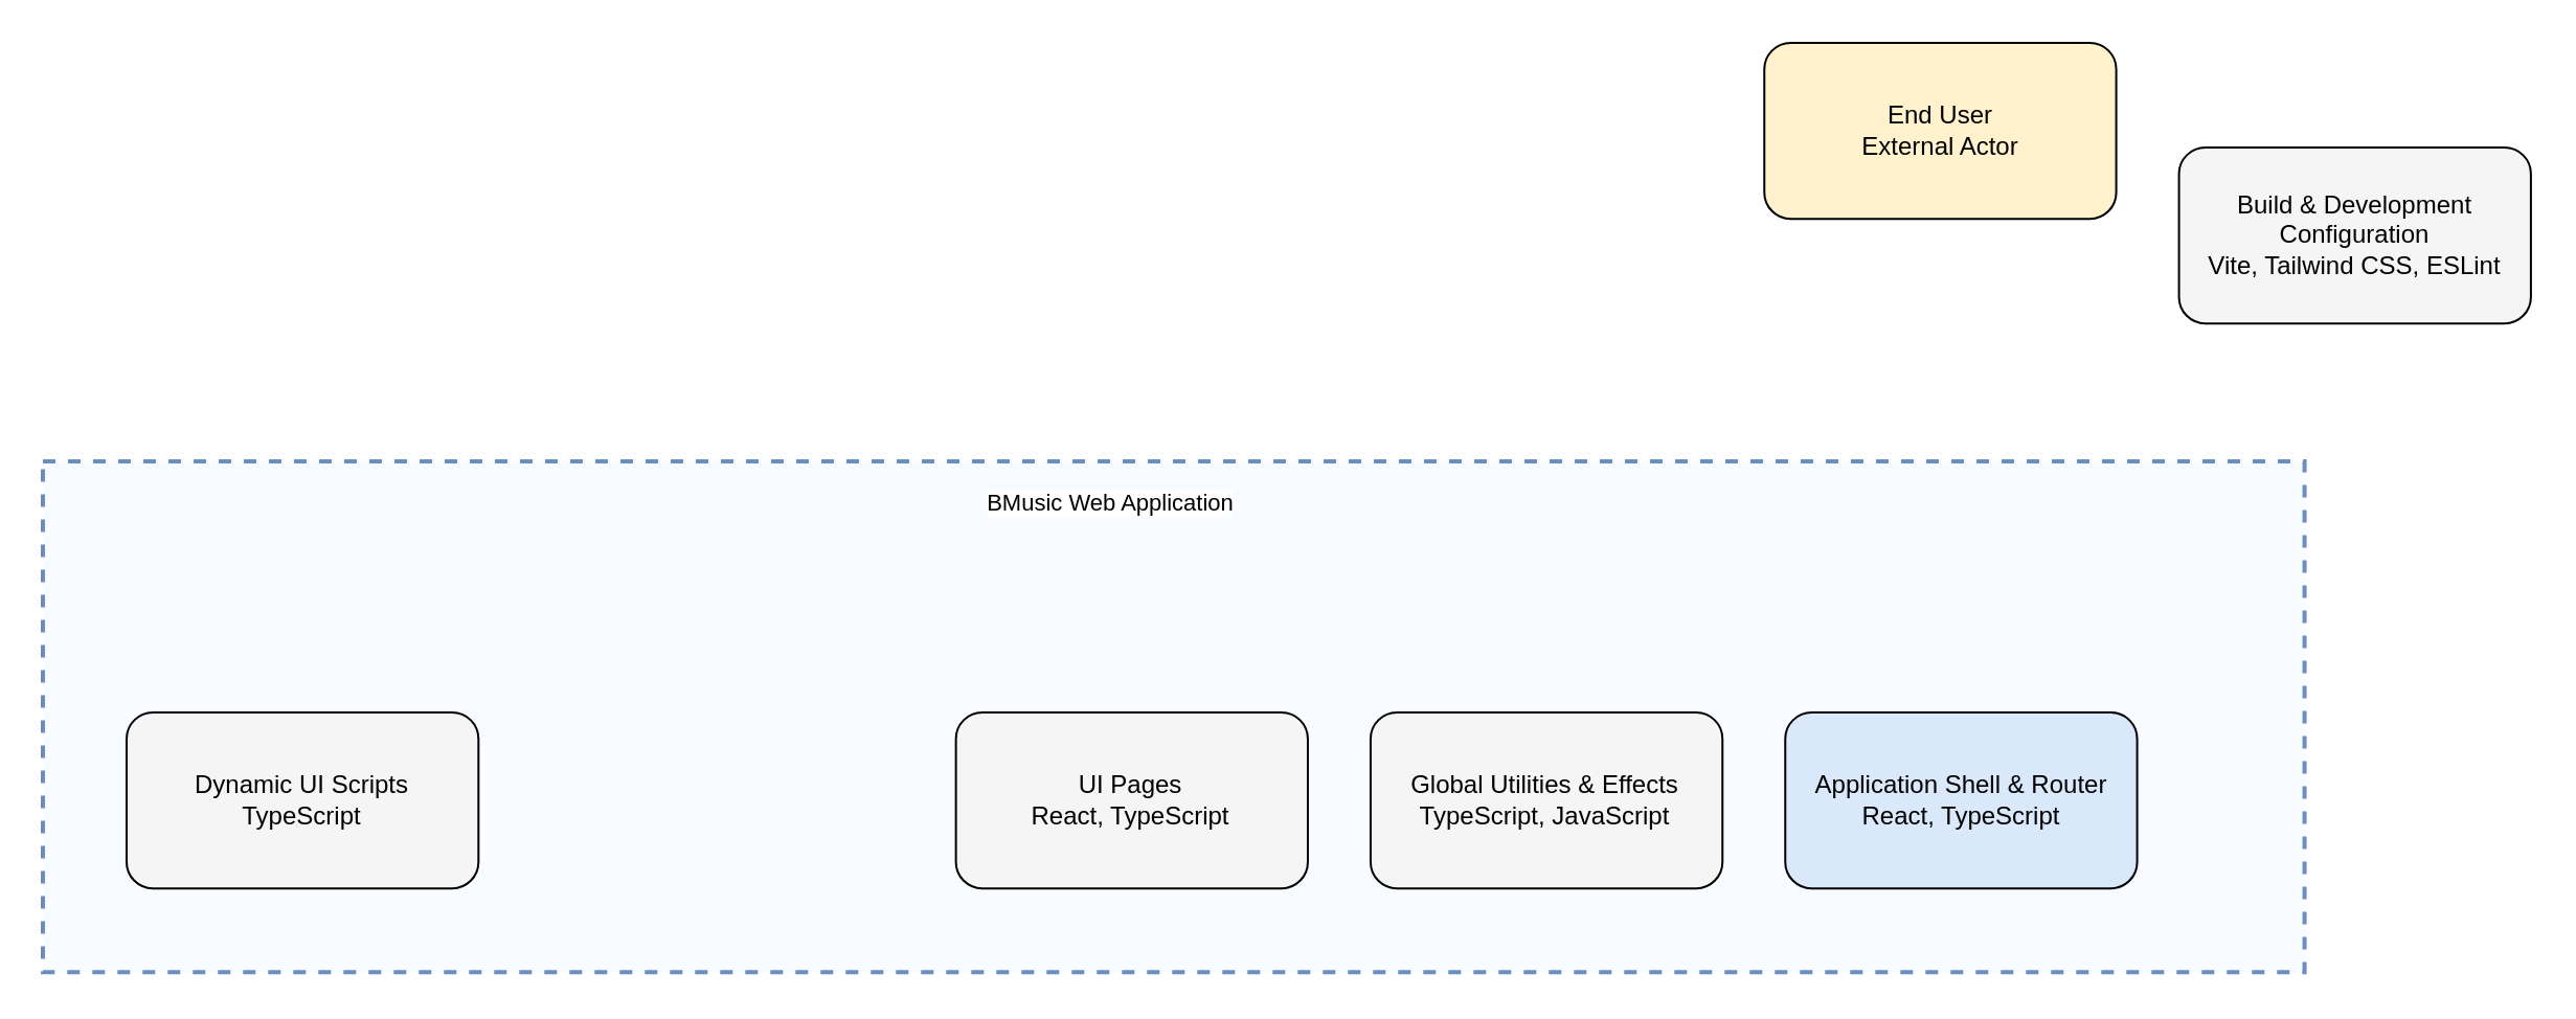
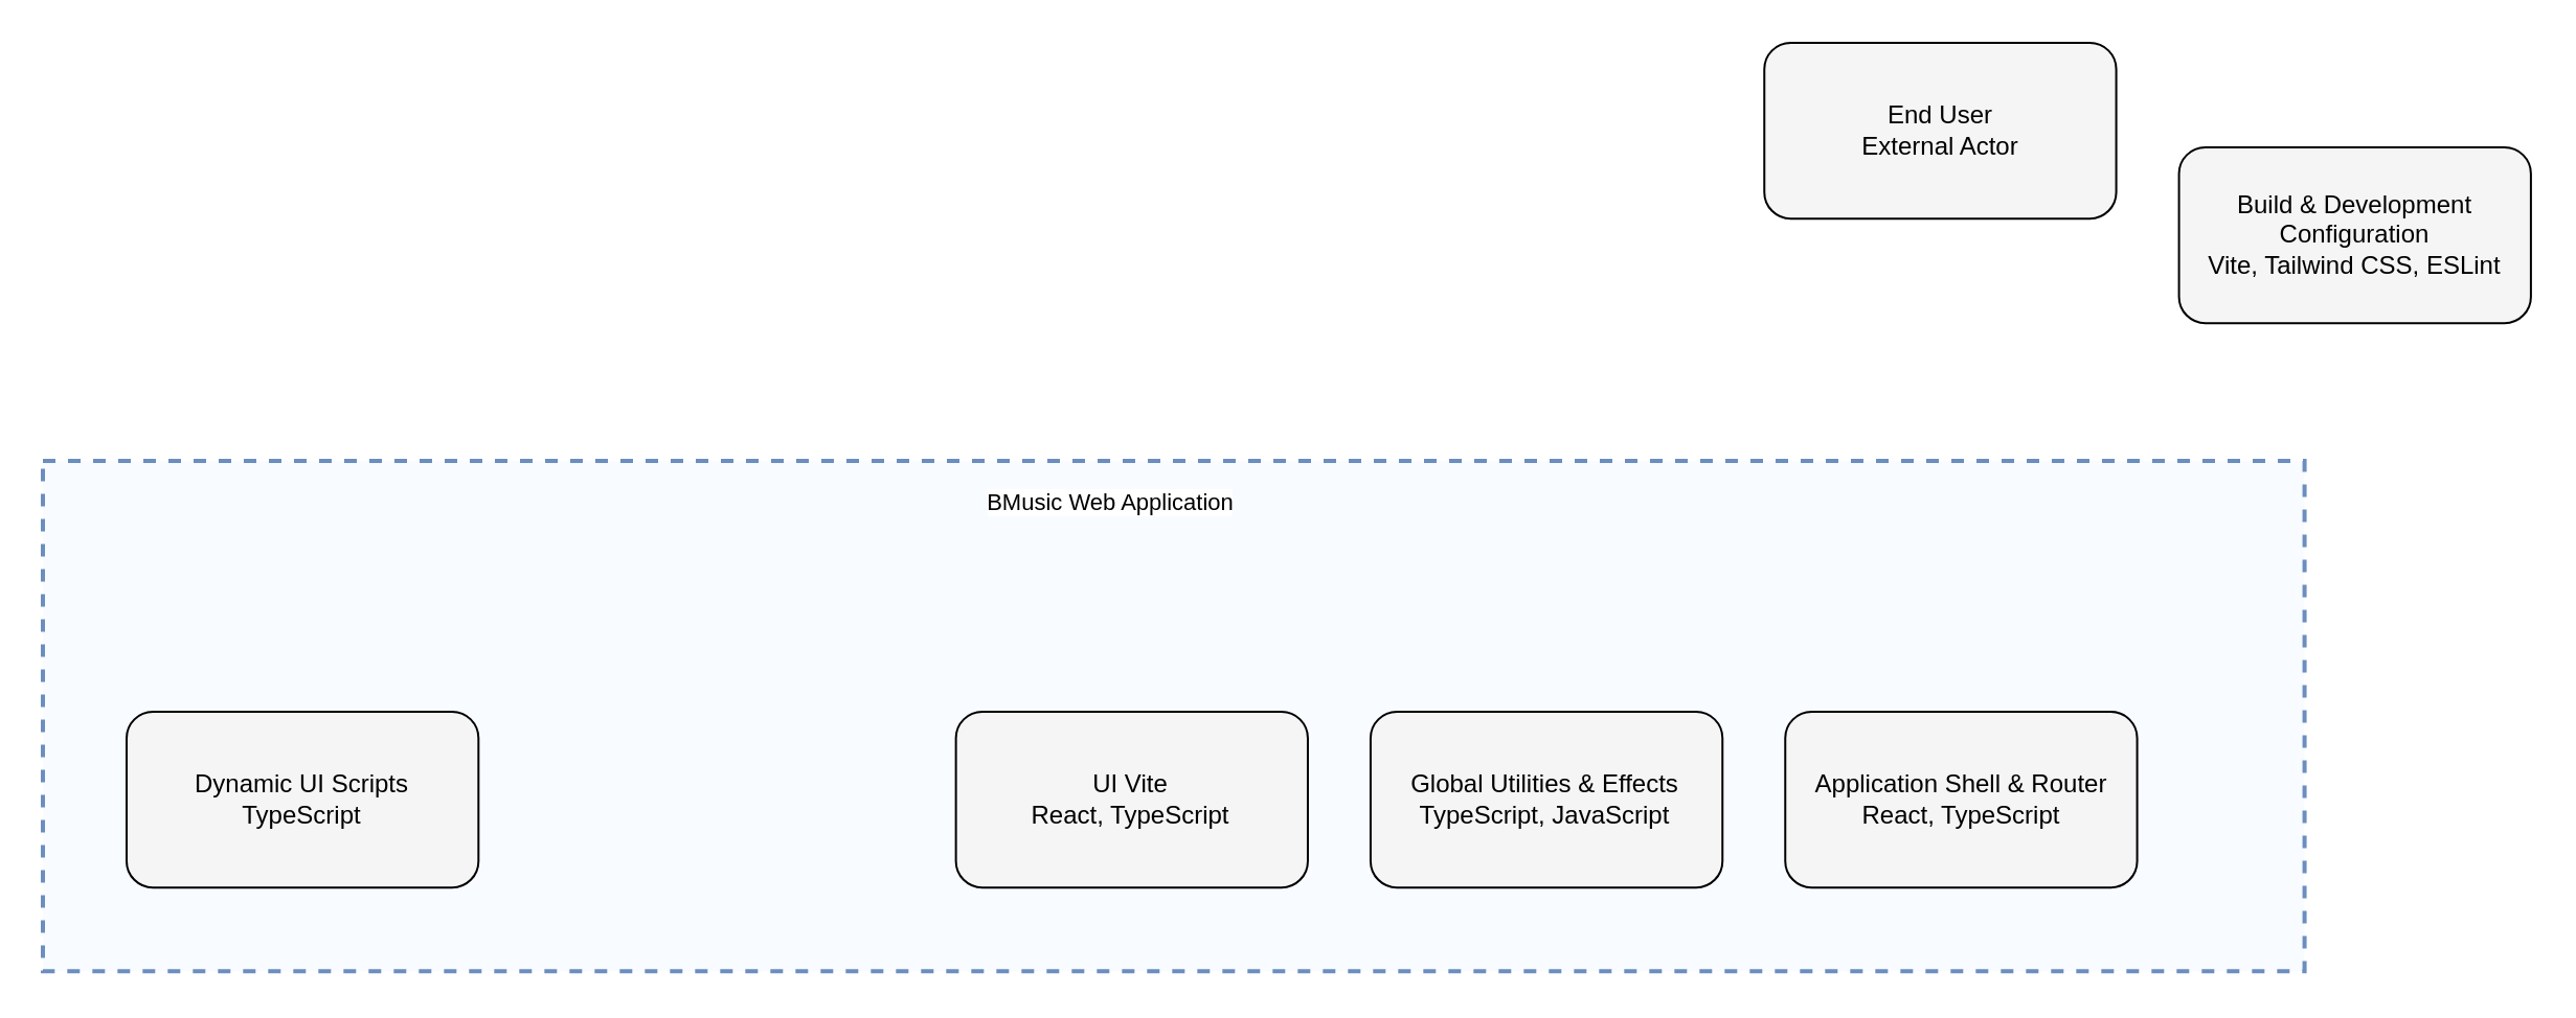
  <mxCell id="0" />
  <mxCell id="1" parent="0" />
  <mxCell id="2" value="" style="html=1;whiteSpace=wrap;container=1;fillColor=#dae8fc;strokeColor=#6c8ebf;dashed=1;fillOpacity=20;strokeWidth=2;containerType=none;recursiveResize=0;movable=1;resizable=1;autosize=0;dropTarget=0" vertex="1" parent="1"><mxGeometry x="20" y="220" width="1080.789" height="244.079" as="geometry" /></mxCell>
  <mxCell id="3" value="BMusic Web Application" style="edgeLabel;html=1;align=center;verticalAlign=middle;resizable=0;labelBackgroundColor=white;spacing=5" vertex="1" parent="1"><mxGeometry x="28" y="228" width="1004.789" height="24" as="geometry" /></mxCell>
- <mxCell id="4" value="End User&lt;br&gt;External Actor" style="rounded=1;whiteSpace=wrap;html=1;fillColor=#fff2cc;" vertex="1" parent="1"><mxGeometry x="842.631" y="20" width="168.158" height="84.079" as="geometry" /></mxCell>
+ <mxCell id="4" value="End User&lt;br&gt;External Actor" style="rounded=1;whiteSpace=wrap;html=1;fillColor=#f5f5f5" vertex="1" parent="1"><mxGeometry x="842.631" y="20" width="168.158" height="84.079" as="geometry" /></mxCell>
  <mxCell id="5" value="Build &amp;amp; Development Configuration&lt;br&gt;Vite, Tailwind CSS, ESLint" style="rounded=1;whiteSpace=wrap;html=1;fillColor=#f5f5f5" vertex="1" parent="1"><mxGeometry x="1040.789" y="70" width="168.158" height="84.079" as="geometry" /></mxCell>
- <mxCell id="6" value="Application Shell &amp;amp; Router&lt;br&gt;React, TypeScript" style="rounded=1;whiteSpace=wrap;html=1;fillColor=#dae8fc;" vertex="1" parent="2"><mxGeometry x="832.631" y="120" width="168.158" height="84.079" as="geometry" /></mxCell>
- <mxCell id="7" value="UI Pages&lt;br&gt;React, TypeScript" style="rounded=1;whiteSpace=wrap;html=1;fillColor=#f5f5f5" vertex="1" parent="2"><mxGeometry x="436.316" y="120" width="168.158" height="84.079" as="geometry" /></mxCell>
+ <mxCell id="6" value="Application Shell &amp;amp; Router&lt;br&gt;React, TypeScript" style="rounded=1;whiteSpace=wrap;html=1;fillColor=#f5f5f5" vertex="1" parent="2"><mxGeometry x="832.631" y="120" width="168.158" height="84.079" as="geometry" /></mxCell>
+ <mxCell id="7" value="UI Vite&lt;br&gt;React, TypeScript" style="rounded=1;whiteSpace=wrap;html=1;fillColor=#f5f5f5" vertex="1" parent="2"><mxGeometry x="436.316" y="120" width="168.158" height="84.079" as="geometry" /></mxCell>
  <mxCell id="8" value="Dynamic UI Scripts&lt;br&gt;TypeScript" style="rounded=1;whiteSpace=wrap;html=1;fillColor=#f5f5f5" vertex="1" parent="2"><mxGeometry x="40" y="120" width="168.158" height="84.079" as="geometry" /></mxCell>
  <mxCell id="9" value="Global Utilities &amp;amp; Effects&lt;br&gt;TypeScript, JavaScript" style="rounded=1;whiteSpace=wrap;html=1;fillColor=#f5f5f5" vertex="1" parent="2"><mxGeometry x="634.473" y="120" width="168.158" height="84.079" as="geometry" /></mxCell>
